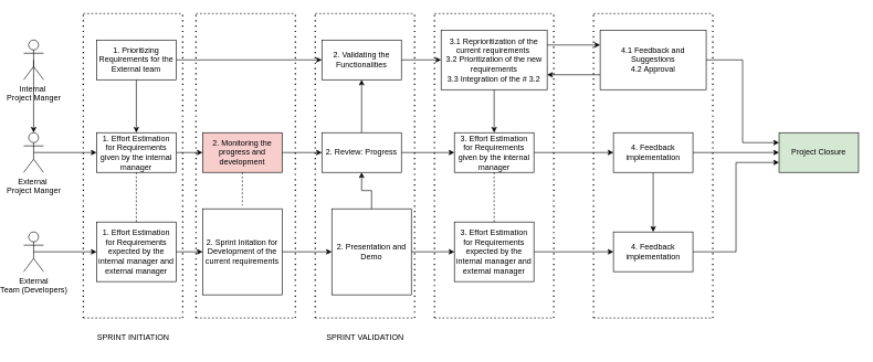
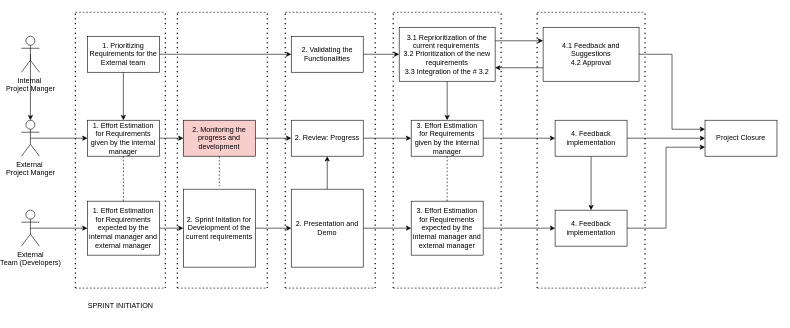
  <mxCell id="0" />
  <mxCell id="1" parent="0" />
  <mxCell id="2" style="edgeStyle=orthogonalEdgeStyle;rounded=0;orthogonalLoop=1;jettySize=auto;html=1;exitX=0.5;exitY=0.5;exitDx=0;exitDy=0;exitPerimeter=0;" edge="1" parent="1" source="3" target="5"><mxGeometry relative="1" as="geometry" /></mxCell>
  <mxCell id="3" value="Internal&amp;nbsp;&lt;div&gt;Project Manger&lt;/div&gt;" style="shape=umlActor;verticalLabelPosition=bottom;verticalAlign=top;html=1;outlineConnect=0;" vertex="1" parent="1"><mxGeometry x="20" y="60" width="30" height="60" as="geometry" /></mxCell>
  <mxCell id="4" style="edgeStyle=orthogonalEdgeStyle;rounded=0;orthogonalLoop=1;jettySize=auto;html=1;exitX=0.5;exitY=0.5;exitDx=0;exitDy=0;exitPerimeter=0;entryX=0;entryY=0.5;entryDx=0;entryDy=0;" edge="1" parent="1" source="5" target="12"><mxGeometry relative="1" as="geometry" /></mxCell>
  <mxCell id="5" value="External&amp;nbsp;&lt;div&gt;Project Manger&lt;/div&gt;" style="shape=umlActor;verticalLabelPosition=bottom;verticalAlign=top;html=1;outlineConnect=0;" vertex="1" parent="1"><mxGeometry x="20" y="200" width="30" height="60" as="geometry" /></mxCell>
  <mxCell id="6" style="edgeStyle=orthogonalEdgeStyle;rounded=0;orthogonalLoop=1;jettySize=auto;html=1;exitX=0.5;exitY=0.5;exitDx=0;exitDy=0;exitPerimeter=0;entryX=0;entryY=0.5;entryDx=0;entryDy=0;" edge="1" parent="1" source="7" target="23"><mxGeometry relative="1" as="geometry" /></mxCell>
  <mxCell id="7" value="External&lt;div&gt;Team (Developers)&lt;/div&gt;" style="shape=umlActor;verticalLabelPosition=bottom;verticalAlign=top;html=1;outlineConnect=0;" vertex="1" parent="1"><mxGeometry x="20" y="350" width="30" height="60" as="geometry" /></mxCell>
  <mxCell id="8" style="edgeStyle=orthogonalEdgeStyle;rounded=0;orthogonalLoop=1;jettySize=auto;html=1;exitX=0.5;exitY=1;exitDx=0;exitDy=0;entryX=0.5;entryY=0;entryDx=0;entryDy=0;" edge="1" parent="1" source="10" target="12"><mxGeometry relative="1" as="geometry" /></mxCell>
  <mxCell id="9" style="edgeStyle=orthogonalEdgeStyle;rounded=0;orthogonalLoop=1;jettySize=auto;html=1;exitX=1;exitY=0.5;exitDx=0;exitDy=0;entryX=0;entryY=0.5;entryDx=0;entryDy=0;" edge="1" parent="1" source="10" target="18"><mxGeometry relative="1" as="geometry" /></mxCell>
  <mxCell id="10" value="1. Prioritizing Requirements for the External team" style="rounded=0;whiteSpace=wrap;html=1;" vertex="1" parent="1"><mxGeometry x="130" y="60" width="120" height="60" as="geometry" /></mxCell>
  <mxCell id="11" style="edgeStyle=orthogonalEdgeStyle;rounded=0;orthogonalLoop=1;jettySize=auto;html=1;exitX=1;exitY=0.5;exitDx=0;exitDy=0;entryX=0;entryY=0.5;entryDx=0;entryDy=0;" edge="1" parent="1" source="12" target="14"><mxGeometry relative="1" as="geometry" /></mxCell>
  <mxCell id="12" value="1. Effort Estimation for Requirements given by the internal manager" style="rounded=0;whiteSpace=wrap;html=1;" vertex="1" parent="1"><mxGeometry x="130" y="200" width="120" height="60" as="geometry" /></mxCell>
  <mxCell id="13" style="edgeStyle=orthogonalEdgeStyle;rounded=0;orthogonalLoop=1;jettySize=auto;html=1;exitX=1;exitY=0.5;exitDx=0;exitDy=0;" edge="1" parent="1" source="14" target="21"><mxGeometry relative="1" as="geometry" /></mxCell>
  <mxCell id="14" value="2. Monitoring the progress and development" style="rounded=0;whiteSpace=wrap;html=1;fillColor=#f8cecc;" vertex="1" parent="1"><mxGeometry x="290" y="200" width="120" height="60" as="geometry" /></mxCell>
  <mxCell id="15" style="edgeStyle=orthogonalEdgeStyle;rounded=0;orthogonalLoop=1;jettySize=auto;html=1;exitX=1;exitY=0.5;exitDx=0;exitDy=0;entryX=0;entryY=0.5;entryDx=0;entryDy=0;" edge="1" parent="1" source="16" target="28"><mxGeometry relative="1" as="geometry" /></mxCell>
  <mxCell id="16" value="2. Sprint Initation for Development of the current requirements" style="rounded=0;whiteSpace=wrap;html=1;" vertex="1" parent="1"><mxGeometry x="290" y="315" width="120" height="130" as="geometry" /></mxCell>
  <mxCell id="17" style="edgeStyle=orthogonalEdgeStyle;rounded=0;orthogonalLoop=1;jettySize=auto;html=1;exitX=1;exitY=0.5;exitDx=0;exitDy=0;entryX=0;entryY=0.5;entryDx=0;entryDy=0;" edge="1" parent="1" source="18" target="31"><mxGeometry relative="1" as="geometry" /></mxCell>
  <mxCell id="18" value="2. Validating the Functionalities" style="rounded=0;whiteSpace=wrap;html=1;" vertex="1" parent="1"><mxGeometry x="470" y="60" width="120" height="60" as="geometry" /></mxCell>
- <mxCell id="19" style="edgeStyle=orthogonalEdgeStyle;rounded=0;orthogonalLoop=1;jettySize=auto;html=1;exitX=0.5;exitY=0;exitDx=0;exitDy=0;entryX=0.5;entryY=1;entryDx=0;entryDy=0;" edge="1" parent="1" source="21" target="18"><mxGeometry relative="1" as="geometry" /></mxCell>
  <mxCell id="20" style="edgeStyle=orthogonalEdgeStyle;rounded=0;orthogonalLoop=1;jettySize=auto;html=1;exitX=1;exitY=0.5;exitDx=0;exitDy=0;entryX=0;entryY=0.5;entryDx=0;entryDy=0;" edge="1" parent="1" source="21" target="33"><mxGeometry relative="1" as="geometry" /></mxCell>
  <mxCell id="21" value="2. Review: Progress" style="rounded=0;whiteSpace=wrap;html=1;" vertex="1" parent="1"><mxGeometry x="470" y="200" width="120" height="60" as="geometry" /></mxCell>
  <mxCell id="22" style="edgeStyle=orthogonalEdgeStyle;rounded=0;orthogonalLoop=1;jettySize=auto;html=1;exitX=1;exitY=0.5;exitDx=0;exitDy=0;entryX=0;entryY=0.5;entryDx=0;entryDy=0;" edge="1" parent="1" source="23" target="16"><mxGeometry relative="1" as="geometry" /></mxCell>
  <mxCell id="23" value="1. Effort Estimation for Requirements expected by the internal manager and external manager" style="rounded=0;whiteSpace=wrap;html=1;" vertex="1" parent="1"><mxGeometry x="130" y="335" width="120" height="90" as="geometry" /></mxCell>
  <mxCell id="24" value="" style="endArrow=none;dashed=1;html=1;rounded=0;entryX=0.5;entryY=1;entryDx=0;entryDy=0;exitX=0.5;exitY=0;exitDx=0;exitDy=0;" edge="1" parent="1" source="23" target="12"><mxGeometry width="50" height="50" relative="1" as="geometry"><mxPoint x="200" y="210" as="sourcePoint" /><mxPoint x="250" y="160" as="targetPoint" /></mxGeometry></mxCell>
  <mxCell id="25" value="" style="endArrow=none;dashed=1;html=1;rounded=0;exitX=0.5;exitY=1;exitDx=0;exitDy=0;" edge="1" parent="1" source="14"><mxGeometry width="50" height="50" relative="1" as="geometry"><mxPoint x="200" y="210" as="sourcePoint" /><mxPoint x="350" y="310" as="targetPoint" /></mxGeometry></mxCell>
  <mxCell id="26" style="edgeStyle=orthogonalEdgeStyle;rounded=0;orthogonalLoop=1;jettySize=auto;html=1;exitX=0.5;exitY=0;exitDx=0;exitDy=0;entryX=0.5;entryY=1;entryDx=0;entryDy=0;" edge="1" parent="1" source="28" target="21"><mxGeometry relative="1" as="geometry" /></mxCell>
  <mxCell id="27" style="edgeStyle=orthogonalEdgeStyle;rounded=0;orthogonalLoop=1;jettySize=auto;html=1;exitX=1;exitY=0.5;exitDx=0;exitDy=0;entryX=0;entryY=0.5;entryDx=0;entryDy=0;" edge="1" parent="1" source="28" target="35"><mxGeometry relative="1" as="geometry" /></mxCell>
- <mxCell id="28" value="2. Presentation and Demo" style="rounded=0;whiteSpace=wrap;html=1;" vertex="1" parent="1"><mxGeometry x="485" y="315" width="120" height="130" as="geometry" /></mxCell>
+ <mxCell id="28" value="2. Presentation and Demo" style="rounded=0;whiteSpace=wrap;html=1;" vertex="1" parent="1"><mxGeometry x="470" y="315" width="120" height="130" as="geometry" /></mxCell>
  <mxCell id="29" style="edgeStyle=orthogonalEdgeStyle;rounded=0;orthogonalLoop=1;jettySize=auto;html=1;exitX=0.5;exitY=1;exitDx=0;exitDy=0;entryX=0.5;entryY=0;entryDx=0;entryDy=0;" edge="1" parent="1" source="31" target="33"><mxGeometry relative="1" as="geometry" /></mxCell>
  <mxCell id="30" style="edgeStyle=orthogonalEdgeStyle;rounded=0;orthogonalLoop=1;jettySize=auto;html=1;exitX=1;exitY=0.25;exitDx=0;exitDy=0;entryX=0;entryY=0.25;entryDx=0;entryDy=0;" edge="1" parent="1" source="31" target="39"><mxGeometry relative="1" as="geometry" /></mxCell>
  <mxCell id="31" value="&lt;div style=&quot;&quot;&gt;&lt;span style=&quot;background-color: initial;&quot;&gt;3.1 Reprioritization of the current requirements&amp;nbsp;&lt;/span&gt;&lt;/div&gt;&lt;div style=&quot;&quot;&gt;3.2 Prioritization of the new requirements&lt;/div&gt;&lt;div style=&quot;&quot;&gt;3.3 Integration of the # 3.2&lt;/div&gt;" style="rounded=0;whiteSpace=wrap;html=1;align=center;" vertex="1" parent="1"><mxGeometry x="650" y="45" width="160" height="90" as="geometry" /></mxCell>
  <mxCell id="32" style="edgeStyle=orthogonalEdgeStyle;rounded=0;orthogonalLoop=1;jettySize=auto;html=1;exitX=1;exitY=0.5;exitDx=0;exitDy=0;entryX=0;entryY=0.5;entryDx=0;entryDy=0;" edge="1" parent="1" source="33" target="42"><mxGeometry relative="1" as="geometry" /></mxCell>
  <mxCell id="33" value="3. Effort Estimation for Requirements given by the internal manager" style="rounded=0;whiteSpace=wrap;html=1;" vertex="1" parent="1"><mxGeometry x="670" y="200" width="120" height="60" as="geometry" /></mxCell>
  <mxCell id="34" style="edgeStyle=orthogonalEdgeStyle;rounded=0;orthogonalLoop=1;jettySize=auto;html=1;exitX=1;exitY=0.5;exitDx=0;exitDy=0;entryX=0;entryY=0.5;entryDx=0;entryDy=0;" edge="1" parent="1" source="35" target="44"><mxGeometry relative="1" as="geometry" /></mxCell>
  <mxCell id="35" value="3. Effort Estimation for Requirements expected by the internal manager and external manager" style="rounded=0;whiteSpace=wrap;html=1;" vertex="1" parent="1"><mxGeometry x="670" y="335" width="120" height="90" as="geometry" /></mxCell>
  <mxCell id="36" value="" style="endArrow=none;dashed=1;html=1;rounded=0;entryX=0.5;entryY=1;entryDx=0;entryDy=0;exitX=0.5;exitY=0;exitDx=0;exitDy=0;" edge="1" parent="1" source="35" target="33"><mxGeometry width="50" height="50" relative="1" as="geometry"><mxPoint x="660" y="260" as="sourcePoint" /><mxPoint x="710" y="210" as="targetPoint" /></mxGeometry></mxCell>
  <mxCell id="37" style="edgeStyle=orthogonalEdgeStyle;rounded=0;orthogonalLoop=1;jettySize=auto;html=1;exitX=0;exitY=0.75;exitDx=0;exitDy=0;entryX=1;entryY=0.75;entryDx=0;entryDy=0;" edge="1" parent="1" source="39" target="31"><mxGeometry relative="1" as="geometry" /></mxCell>
  <mxCell id="38" style="edgeStyle=orthogonalEdgeStyle;rounded=0;orthogonalLoop=1;jettySize=auto;html=1;exitX=1;exitY=0.5;exitDx=0;exitDy=0;entryX=0;entryY=0.25;entryDx=0;entryDy=0;" edge="1" parent="1" source="39" target="45"><mxGeometry relative="1" as="geometry" /></mxCell>
  <mxCell id="39" value="&lt;div style=&quot;&quot;&gt;4.1 Feedback and Suggestions&lt;/div&gt;&lt;div style=&quot;&quot;&gt;4.2 Approval&lt;/div&gt;" style="rounded=0;whiteSpace=wrap;html=1;align=center;" vertex="1" parent="1"><mxGeometry x="890" y="45" width="160" height="90" as="geometry" /></mxCell>
  <mxCell id="40" style="edgeStyle=orthogonalEdgeStyle;rounded=0;orthogonalLoop=1;jettySize=auto;html=1;exitX=0.5;exitY=1;exitDx=0;exitDy=0;" edge="1" parent="1" source="42" target="44"><mxGeometry relative="1" as="geometry" /></mxCell>
  <mxCell id="41" style="edgeStyle=orthogonalEdgeStyle;rounded=0;orthogonalLoop=1;jettySize=auto;html=1;exitX=1;exitY=0.5;exitDx=0;exitDy=0;entryX=0;entryY=0.5;entryDx=0;entryDy=0;" edge="1" parent="1" source="42" target="45"><mxGeometry relative="1" as="geometry" /></mxCell>
  <mxCell id="42" value="4. Feedback implementation" style="rounded=0;whiteSpace=wrap;html=1;" vertex="1" parent="1"><mxGeometry x="910" y="200" width="120" height="60" as="geometry" /></mxCell>
  <mxCell id="43" style="edgeStyle=orthogonalEdgeStyle;rounded=0;orthogonalLoop=1;jettySize=auto;html=1;exitX=1;exitY=0.5;exitDx=0;exitDy=0;entryX=0;entryY=0.75;entryDx=0;entryDy=0;" edge="1" parent="1" source="44" target="45"><mxGeometry relative="1" as="geometry" /></mxCell>
  <mxCell id="44" value="4. Feedback implementation" style="rounded=0;whiteSpace=wrap;html=1;" vertex="1" parent="1"><mxGeometry x="910" y="350" width="120" height="60" as="geometry" /></mxCell>
- <mxCell id="45" value="Project Closure" style="rounded=0;whiteSpace=wrap;html=1;fillColor=#d5e8d4;" vertex="1" parent="1"><mxGeometry x="1160" y="200" width="120" height="60" as="geometry" /></mxCell>
+ <mxCell id="45" value="Project Closure" style="rounded=0;whiteSpace=wrap;html=1;" vertex="1" parent="1"><mxGeometry x="1160" y="200" width="120" height="60" as="geometry" /></mxCell>
  <mxCell id="46" value="" style="group" vertex="1" connectable="0" parent="1"><mxGeometry x="110" y="20" width="150" height="460" as="geometry" /></mxCell>
  <mxCell id="47" value="" style="endArrow=none;dashed=1;html=1;dashPattern=1 3;strokeWidth=2;rounded=0;" edge="1" parent="46"><mxGeometry width="50" height="50" relative="1" as="geometry"><mxPoint y="460" as="sourcePoint" /><mxPoint as="targetPoint" /></mxGeometry></mxCell>
  <mxCell id="48" value="" style="endArrow=none;dashed=1;html=1;rounded=0;" edge="1" parent="46"><mxGeometry width="50" height="50" relative="1" as="geometry"><mxPoint y="460" as="sourcePoint" /><mxPoint x="150" y="460" as="targetPoint" /></mxGeometry></mxCell>
  <mxCell id="49" value="" style="endArrow=none;dashed=1;html=1;dashPattern=1 3;strokeWidth=2;rounded=0;" edge="1" parent="46"><mxGeometry width="50" height="50" relative="1" as="geometry"><mxPoint x="150" y="460" as="sourcePoint" /><mxPoint x="150" as="targetPoint" /></mxGeometry></mxCell>
  <mxCell id="50" value="" style="endArrow=none;dashed=1;html=1;rounded=0;" edge="1" parent="46"><mxGeometry width="50" height="50" relative="1" as="geometry"><mxPoint as="sourcePoint" /><mxPoint x="150" as="targetPoint" /></mxGeometry></mxCell>
  <mxCell id="51" value="" style="group" vertex="1" connectable="0" parent="1"><mxGeometry x="280" y="20" width="150" height="460" as="geometry" /></mxCell>
  <mxCell id="52" value="" style="endArrow=none;dashed=1;html=1;dashPattern=1 3;strokeWidth=2;rounded=0;" edge="1" parent="51"><mxGeometry width="50" height="50" relative="1" as="geometry"><mxPoint y="460" as="sourcePoint" /><mxPoint as="targetPoint" /></mxGeometry></mxCell>
  <mxCell id="53" value="" style="endArrow=none;dashed=1;html=1;rounded=0;" edge="1" parent="51"><mxGeometry width="50" height="50" relative="1" as="geometry"><mxPoint y="460" as="sourcePoint" /><mxPoint x="150" y="460" as="targetPoint" /></mxGeometry></mxCell>
  <mxCell id="54" value="" style="endArrow=none;dashed=1;html=1;dashPattern=1 3;strokeWidth=2;rounded=0;" edge="1" parent="51"><mxGeometry width="50" height="50" relative="1" as="geometry"><mxPoint x="150" y="460" as="sourcePoint" /><mxPoint x="150" as="targetPoint" /></mxGeometry></mxCell>
  <mxCell id="55" value="" style="endArrow=none;dashed=1;html=1;rounded=0;" edge="1" parent="51"><mxGeometry width="50" height="50" relative="1" as="geometry"><mxPoint as="sourcePoint" /><mxPoint x="150" as="targetPoint" /></mxGeometry></mxCell>
  <mxCell id="56" value="SPRINT INITIATION" style="text;html=1;align=center;verticalAlign=middle;resizable=0;points=[];autosize=1;strokeColor=none;fillColor=none;" vertex="1" parent="1"><mxGeometry x="120" y="495" width="130" height="30" as="geometry" /></mxCell>
  <mxCell id="57" value="" style="group" vertex="1" connectable="0" parent="1"><mxGeometry x="460" y="20" width="150" height="460" as="geometry" /></mxCell>
  <mxCell id="58" value="" style="endArrow=none;dashed=1;html=1;dashPattern=1 3;strokeWidth=2;rounded=0;" edge="1" parent="57"><mxGeometry width="50" height="50" relative="1" as="geometry"><mxPoint y="460" as="sourcePoint" /><mxPoint as="targetPoint" /></mxGeometry></mxCell>
  <mxCell id="59" value="" style="endArrow=none;dashed=1;html=1;rounded=0;" edge="1" parent="57"><mxGeometry width="50" height="50" relative="1" as="geometry"><mxPoint y="460" as="sourcePoint" /><mxPoint x="150" y="460" as="targetPoint" /></mxGeometry></mxCell>
  <mxCell id="60" value="" style="endArrow=none;dashed=1;html=1;dashPattern=1 3;strokeWidth=2;rounded=0;" edge="1" parent="57"><mxGeometry width="50" height="50" relative="1" as="geometry"><mxPoint x="150" y="460" as="sourcePoint" /><mxPoint x="150" as="targetPoint" /></mxGeometry></mxCell>
  <mxCell id="61" value="" style="endArrow=none;dashed=1;html=1;rounded=0;" edge="1" parent="57"><mxGeometry width="50" height="50" relative="1" as="geometry"><mxPoint as="sourcePoint" /><mxPoint x="150" as="targetPoint" /></mxGeometry></mxCell>
- <mxCell id="62" value="SPRINT VALIDATION" style="text;html=1;align=center;verticalAlign=middle;resizable=0;points=[];autosize=1;strokeColor=none;fillColor=none;" vertex="1" parent="1"><mxGeometry x="465" y="495" width="140" height="30" as="geometry" /></mxCell>
  <mxCell id="63" value="" style="group" vertex="1" connectable="0" parent="1"><mxGeometry x="640" y="20" width="180" height="460" as="geometry" /></mxCell>
  <mxCell id="64" value="" style="endArrow=none;dashed=1;html=1;dashPattern=1 3;strokeWidth=2;rounded=0;" edge="1" parent="63"><mxGeometry width="50" height="50" relative="1" as="geometry"><mxPoint y="460" as="sourcePoint" /><mxPoint as="targetPoint" /></mxGeometry></mxCell>
  <mxCell id="65" value="" style="endArrow=none;dashed=1;html=1;rounded=0;" edge="1" parent="63"><mxGeometry width="50" height="50" relative="1" as="geometry"><mxPoint y="460" as="sourcePoint" /><mxPoint x="180" y="460" as="targetPoint" /></mxGeometry></mxCell>
  <mxCell id="66" value="" style="endArrow=none;dashed=1;html=1;dashPattern=1 3;strokeWidth=2;rounded=0;" edge="1" parent="63"><mxGeometry width="50" height="50" relative="1" as="geometry"><mxPoint x="180" y="460" as="sourcePoint" /><mxPoint x="180" as="targetPoint" /></mxGeometry></mxCell>
  <mxCell id="67" value="" style="endArrow=none;dashed=1;html=1;rounded=0;" edge="1" parent="63"><mxGeometry width="50" height="50" relative="1" as="geometry"><mxPoint as="sourcePoint" /><mxPoint x="180" as="targetPoint" /></mxGeometry></mxCell>
  <mxCell id="68" value="" style="group" vertex="1" connectable="0" parent="1"><mxGeometry x="880" y="20" width="180" height="460" as="geometry" /></mxCell>
  <mxCell id="69" value="" style="endArrow=none;dashed=1;html=1;dashPattern=1 3;strokeWidth=2;rounded=0;" edge="1" parent="68"><mxGeometry width="50" height="50" relative="1" as="geometry"><mxPoint y="460" as="sourcePoint" /><mxPoint as="targetPoint" /></mxGeometry></mxCell>
  <mxCell id="70" value="" style="endArrow=none;dashed=1;html=1;rounded=0;" edge="1" parent="68"><mxGeometry width="50" height="50" relative="1" as="geometry"><mxPoint y="460" as="sourcePoint" /><mxPoint x="180" y="460" as="targetPoint" /></mxGeometry></mxCell>
  <mxCell id="71" value="" style="endArrow=none;dashed=1;html=1;dashPattern=1 3;strokeWidth=2;rounded=0;" edge="1" parent="68"><mxGeometry width="50" height="50" relative="1" as="geometry"><mxPoint x="180" y="460" as="sourcePoint" /><mxPoint x="180" as="targetPoint" /></mxGeometry></mxCell>
  <mxCell id="72" value="" style="endArrow=none;dashed=1;html=1;rounded=0;" edge="1" parent="68"><mxGeometry width="50" height="50" relative="1" as="geometry"><mxPoint as="sourcePoint" /><mxPoint x="180" as="targetPoint" /></mxGeometry></mxCell>
